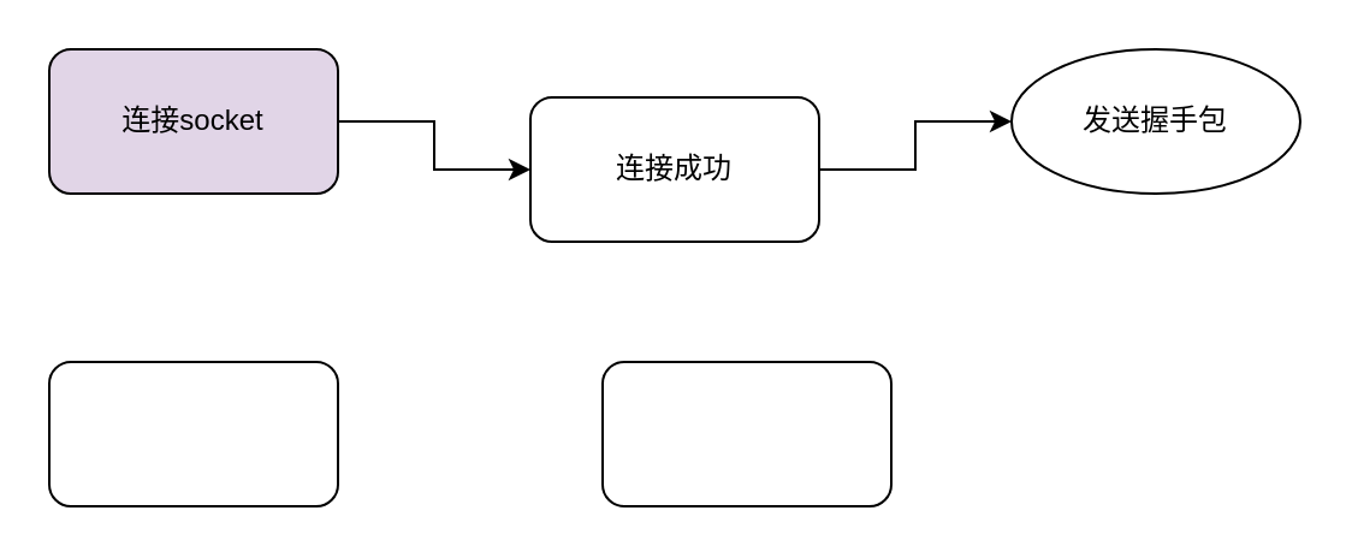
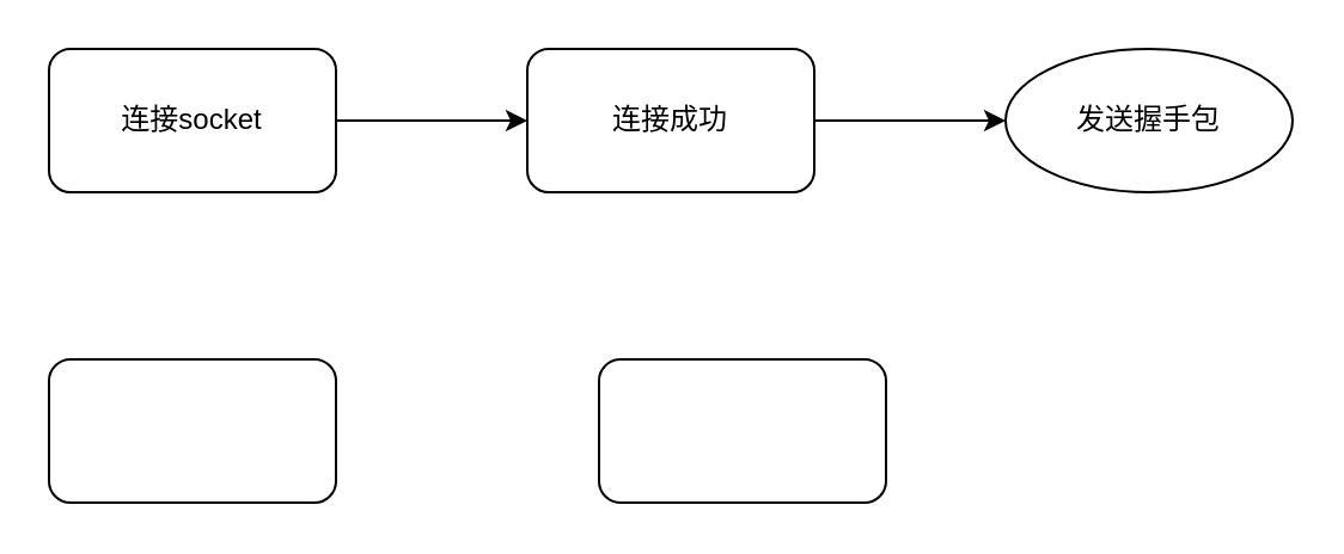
  <mxCell id="0" />
  <mxCell id="1" parent="0" />
  <mxCell id="2" value="" style="edgeStyle=orthogonalEdgeStyle;rounded=0;orthogonalLoop=1;jettySize=auto;html=1;" edge="1" parent="1" source="3" target="5"><mxGeometry relative="1" as="geometry" /></mxCell>
- <mxCell id="3" value="连接socket" style="rounded=1;whiteSpace=wrap;html=1;fillColor=#e1d5e7;" parent="1" vertex="1"><mxGeometry x="20" y="20" width="120" height="60" as="geometry" /></mxCell>
+ <mxCell id="3" value="连接socket" style="rounded=1;whiteSpace=wrap;html=1;" parent="1" vertex="1"><mxGeometry x="20" y="20" width="120" height="60" as="geometry" /></mxCell>
  <mxCell id="4" value="" style="edgeStyle=orthogonalEdgeStyle;rounded=0;orthogonalLoop=1;jettySize=auto;html=1;" edge="1" parent="1" source="5" target="6"><mxGeometry relative="1" as="geometry" /></mxCell>
- <mxCell id="5" value="连接成功" style="whiteSpace=wrap;html=1;rounded=1;" vertex="1" parent="1"><mxGeometry x="220" y="40" width="120" height="60" as="geometry" /></mxCell>
+ <mxCell id="5" value="连接成功" style="whiteSpace=wrap;html=1;rounded=1;" vertex="1" parent="1"><mxGeometry x="220" y="20" width="120" height="60" as="geometry" /></mxCell>
  <mxCell id="6" value="发送握手包" style="ellipse;whiteSpace=wrap;html=1;" vertex="1" parent="1"><mxGeometry x="420" y="20" width="120" height="60" as="geometry" /></mxCell>
  <mxCell id="7" value="" style="rounded=1;whiteSpace=wrap;html=1;" vertex="1" parent="1"><mxGeometry x="20" y="150" width="120" height="60" as="geometry" /></mxCell>
  <mxCell id="8" value="" style="rounded=1;whiteSpace=wrap;html=1;" vertex="1" parent="1"><mxGeometry x="250" y="150" width="120" height="60" as="geometry" /></mxCell>
